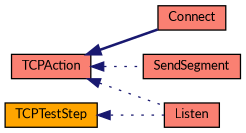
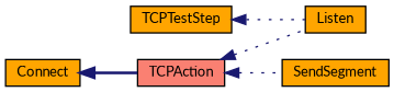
  digraph {
    fontname=Lato
    rankdir=LR
    node [color=black fillcolor=orange fontname=Lato fontsize=10 shape=record style=filled]
    edge [color=midnightblue dir=back fontname=Lato fontsize=10 labelfontname=Helvetica labelfontsize=10 style=dotted]
    n1 [fillcolor=salmon fontcolor=black height=0.2 label=TCPAction width=0.4]
-   n2 [fillcolor=salmon height=0.2 label=Connect width=0.4]
-   n3 [fillcolor=salmon height=0.2 label=Listen width=0.4]
-   n4 [fillcolor=salmon height=0.2 label=SendSegment width=0.4]
+   n2 [height=0.2 label=Connect width=0.4]
+   n3 [height=0.2 label=Listen width=0.4]
+   n4 [height=0.2 label=SendSegment width=0.4]
    n5 [height=0.2 label=TCPTestStep width=0.4]
-   n1 -> n2 [style=bold]
+   n2 -> n1 [style=bold]
    n1 -> n3
    n1 -> n4
    n5 -> n3
  }
